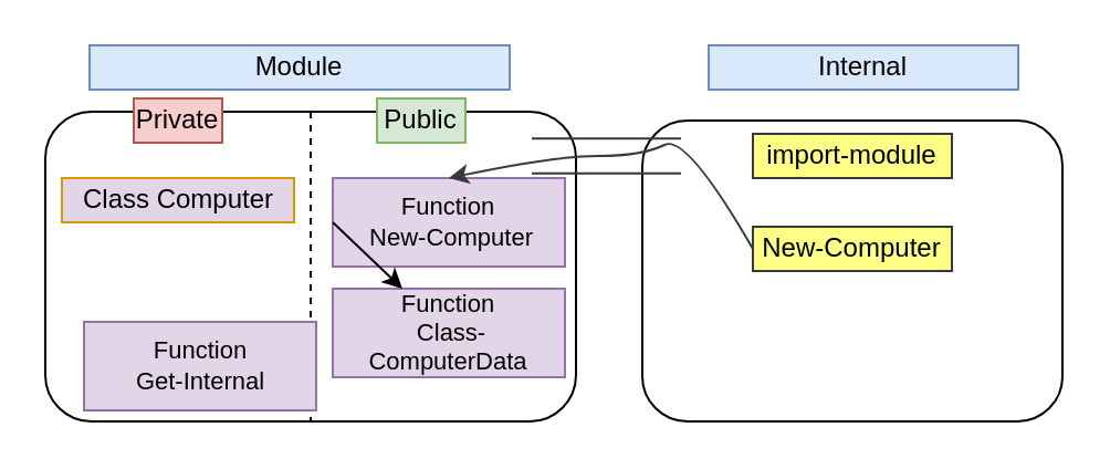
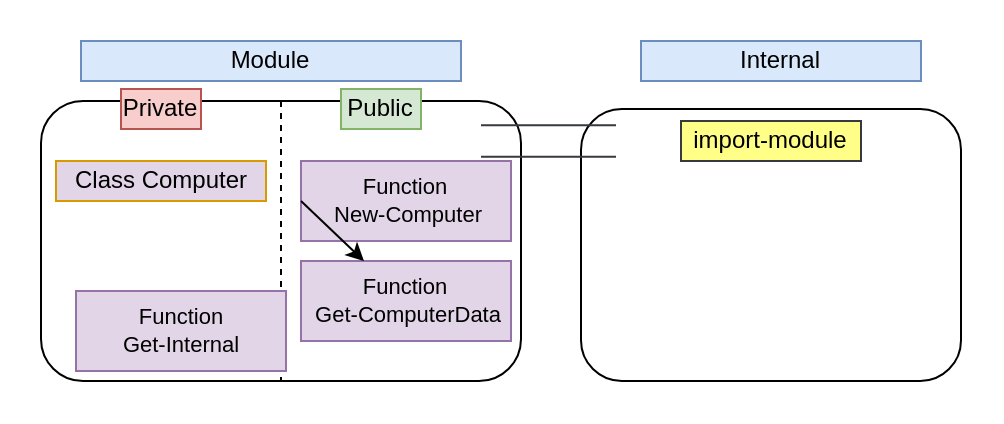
  <mxCell id="0" />
  <mxCell id="1" parent="0" />
  <mxCell id="2" value="" style="rounded=1;whiteSpace=wrap;html=1;" vertex="1" parent="1"><mxGeometry x="20" y="50" width="240" height="140" as="geometry" /></mxCell>
  <mxCell id="3" value="" style="rounded=1;whiteSpace=wrap;html=1;" vertex="1" parent="1"><mxGeometry x="290" y="54" width="190" height="136" as="geometry" /></mxCell>
  <mxCell id="4" value="Module" style="text;html=1;strokeColor=#6c8ebf;fillColor=#dae8fc;align=center;verticalAlign=middle;whiteSpace=wrap;rounded=0;" vertex="1" parent="1"><mxGeometry x="40" y="20" width="190" height="20" as="geometry" /></mxCell>
  <mxCell id="5" value="" style="endArrow=none;dashed=1;html=1;exitX=0.5;exitY=0;exitDx=0;exitDy=0;" edge="1" parent="1" source="2"><mxGeometry width="50" height="50" relative="1" as="geometry"><mxPoint x="145" y="90" as="sourcePoint" /><mxPoint x="140" y="190" as="targetPoint" /></mxGeometry></mxCell>
  <mxCell id="6" value="Private" style="text;html=1;strokeColor=#b85450;fillColor=#f8cecc;align=center;verticalAlign=middle;whiteSpace=wrap;rounded=0;" vertex="1" parent="1"><mxGeometry x="60" y="44" width="40" height="20" as="geometry" /></mxCell>
  <mxCell id="7" value="Public" style="text;html=1;strokeColor=#82b366;fillColor=#d5e8d4;align=center;verticalAlign=middle;whiteSpace=wrap;rounded=0;" vertex="1" parent="1"><mxGeometry x="170" y="44" width="40" height="20" as="geometry" /></mxCell>
  <mxCell id="8" value="Internal" style="text;html=1;strokeColor=#6c8ebf;fillColor=#dae8fc;align=center;verticalAlign=middle;whiteSpace=wrap;rounded=0;" vertex="1" parent="1"><mxGeometry x="320" y="20" width="140" height="20" as="geometry" /></mxCell>
  <mxCell id="9" value="Class Computer" style="rounded=0;whiteSpace=wrap;html=1;fillColor=#e1d5e7;strokeColor=#d79b00;" vertex="1" parent="1"><mxGeometry x="27.5" y="80" width="105" height="20" as="geometry" /></mxCell>
- <mxCell id="10" value="&lt;div style=&quot;text-align: center ; font-size: 11px&quot;&gt;&lt;font style=&quot;font-size: 11px&quot;&gt;Function&lt;/font&gt;&lt;/div&gt;&lt;div style=&quot;text-align: left ; font-size: 11px&quot;&gt;&lt;div style=&quot;text-align: center&quot;&gt;&lt;font style=&quot;font-size: 11px&quot;&gt;&amp;nbsp;Class-ComputerData&lt;/font&gt;&lt;/div&gt;&lt;/div&gt;" style="rounded=0;whiteSpace=wrap;html=1;fillColor=#e1d5e7;strokeColor=#9673a6;" vertex="1" parent="1"><mxGeometry x="150" y="130" width="105" height="40" as="geometry" /></mxCell>
+ <mxCell id="10" value="&lt;div style=&quot;text-align: center ; font-size: 11px&quot;&gt;&lt;font style=&quot;font-size: 11px&quot;&gt;Function&lt;/font&gt;&lt;/div&gt;&lt;div style=&quot;text-align: left ; font-size: 11px&quot;&gt;&lt;div style=&quot;text-align: center&quot;&gt;&lt;font style=&quot;font-size: 11px&quot;&gt;&amp;nbsp;Get-ComputerData&lt;/font&gt;&lt;/div&gt;&lt;/div&gt;" style="rounded=0;whiteSpace=wrap;html=1;fillColor=#e1d5e7;strokeColor=#9673a6;" vertex="1" parent="1"><mxGeometry x="150" y="130" width="105" height="40" as="geometry" /></mxCell>
  <mxCell id="11" value="&lt;div style=&quot;text-align: center ; font-size: 11px&quot;&gt;&lt;font style=&quot;font-size: 11px&quot;&gt;Function&lt;/font&gt;&lt;/div&gt;&lt;div style=&quot;text-align: left ; font-size: 11px&quot;&gt;&lt;div style=&quot;text-align: center&quot;&gt;&lt;font style=&quot;font-size: 11px&quot;&gt;&amp;nbsp;New-Computer&lt;/font&gt;&lt;/div&gt;&lt;/div&gt;" style="rounded=0;whiteSpace=wrap;html=1;fillColor=#e1d5e7;strokeColor=#9673a6;" vertex="1" parent="1"><mxGeometry x="150" y="80" width="105" height="40" as="geometry" /></mxCell>
  <mxCell id="12" value="&lt;div style=&quot;text-align: center ; font-size: 11px&quot;&gt;&lt;font style=&quot;font-size: 11px&quot;&gt;Function&lt;/font&gt;&lt;/div&gt;&lt;div style=&quot;text-align: left ; font-size: 11px&quot;&gt;&lt;div style=&quot;text-align: center&quot;&gt;&lt;font style=&quot;font-size: 11px&quot;&gt;Get-Internal&lt;/font&gt;&lt;/div&gt;&lt;/div&gt;" style="rounded=0;whiteSpace=wrap;html=1;fillColor=#e1d5e7;strokeColor=#9673a6;" vertex="1" parent="1"><mxGeometry x="37.5" y="145" width="105" height="40" as="geometry" /></mxCell>
  <mxCell id="13" value="" style="shape=link;html=1;width=15.714;fillColor=#ffff88;strokeColor=#36393d;" edge="1" parent="1"><mxGeometry width="50" height="50" relative="1" as="geometry"><mxPoint x="240" y="70" as="sourcePoint" /><mxPoint x="307.5" y="70" as="targetPoint" /></mxGeometry></mxCell>
  <mxCell id="14" value="import-module" style="text;html=1;strokeColor=#36393d;fillColor=#ffff88;align=center;verticalAlign=middle;whiteSpace=wrap;rounded=0;" vertex="1" parent="1"><mxGeometry x="340" y="60" width="90" height="20" as="geometry" /></mxCell>
- <mxCell id="15" value="New-Computer" style="text;html=1;strokeColor=#36393d;fillColor=#ffff88;align=center;verticalAlign=middle;whiteSpace=wrap;rounded=0;" vertex="1" parent="1"><mxGeometry x="340" y="102" width="90" height="20" as="geometry" /></mxCell>
- <mxCell id="16" value="" style="curved=1;endArrow=classic;html=1;exitX=0;exitY=0.5;exitDx=0;exitDy=0;entryX=0.5;entryY=0;entryDx=0;entryDy=0;fillColor=#cdeb8b;strokeColor=#36393d;" edge="1" parent="1" source="15" target="11"><mxGeometry width="50" height="50" relative="1" as="geometry"><mxPoint x="270" y="300" as="sourcePoint" /><mxPoint x="320" y="250" as="targetPoint" /><Array as="points"><mxPoint x="310" y="60" /><mxPoint x="290" y="70" /><mxPoint x="250" y="70" /></Array></mxGeometry></mxCell>
  <mxCell id="17" value="" style="endArrow=classic;html=1;exitX=0;exitY=0.5;exitDx=0;exitDy=0;" edge="1" parent="1" source="11" target="10"><mxGeometry width="50" height="50" relative="1" as="geometry"><mxPoint x="20" y="260" as="sourcePoint" /><mxPoint x="70" y="210" as="targetPoint" /></mxGeometry></mxCell>
